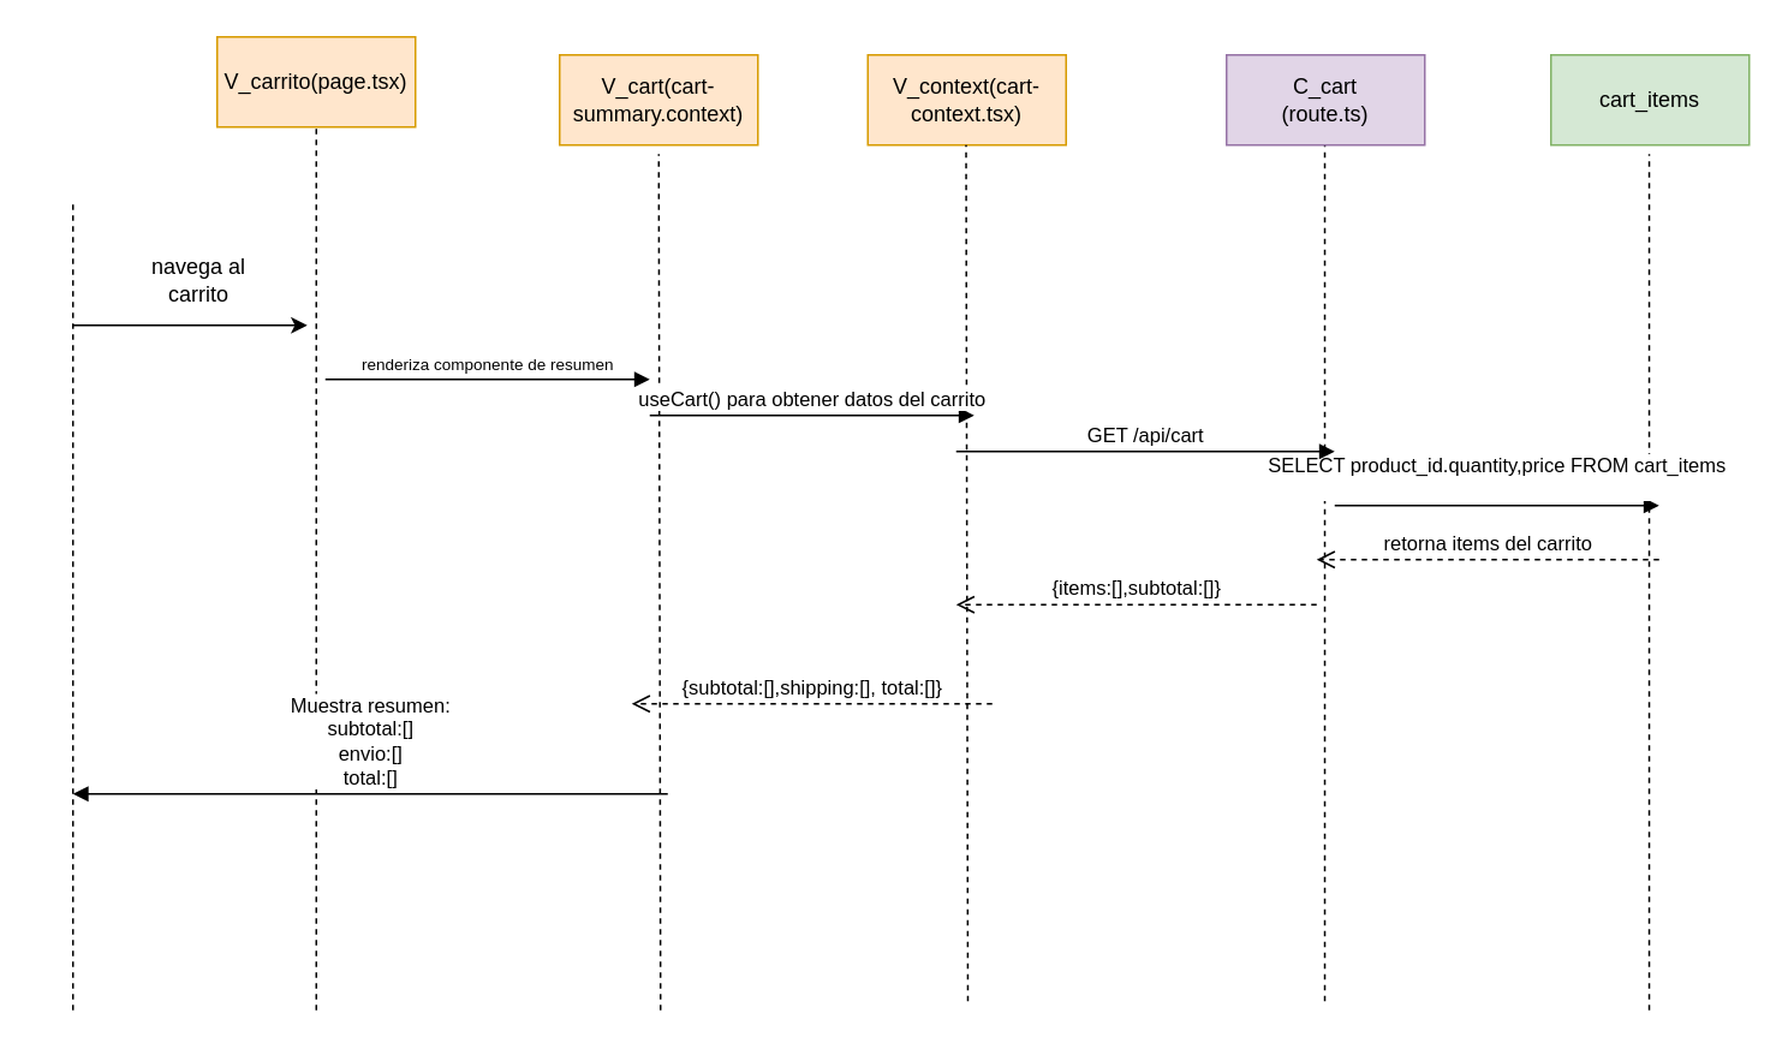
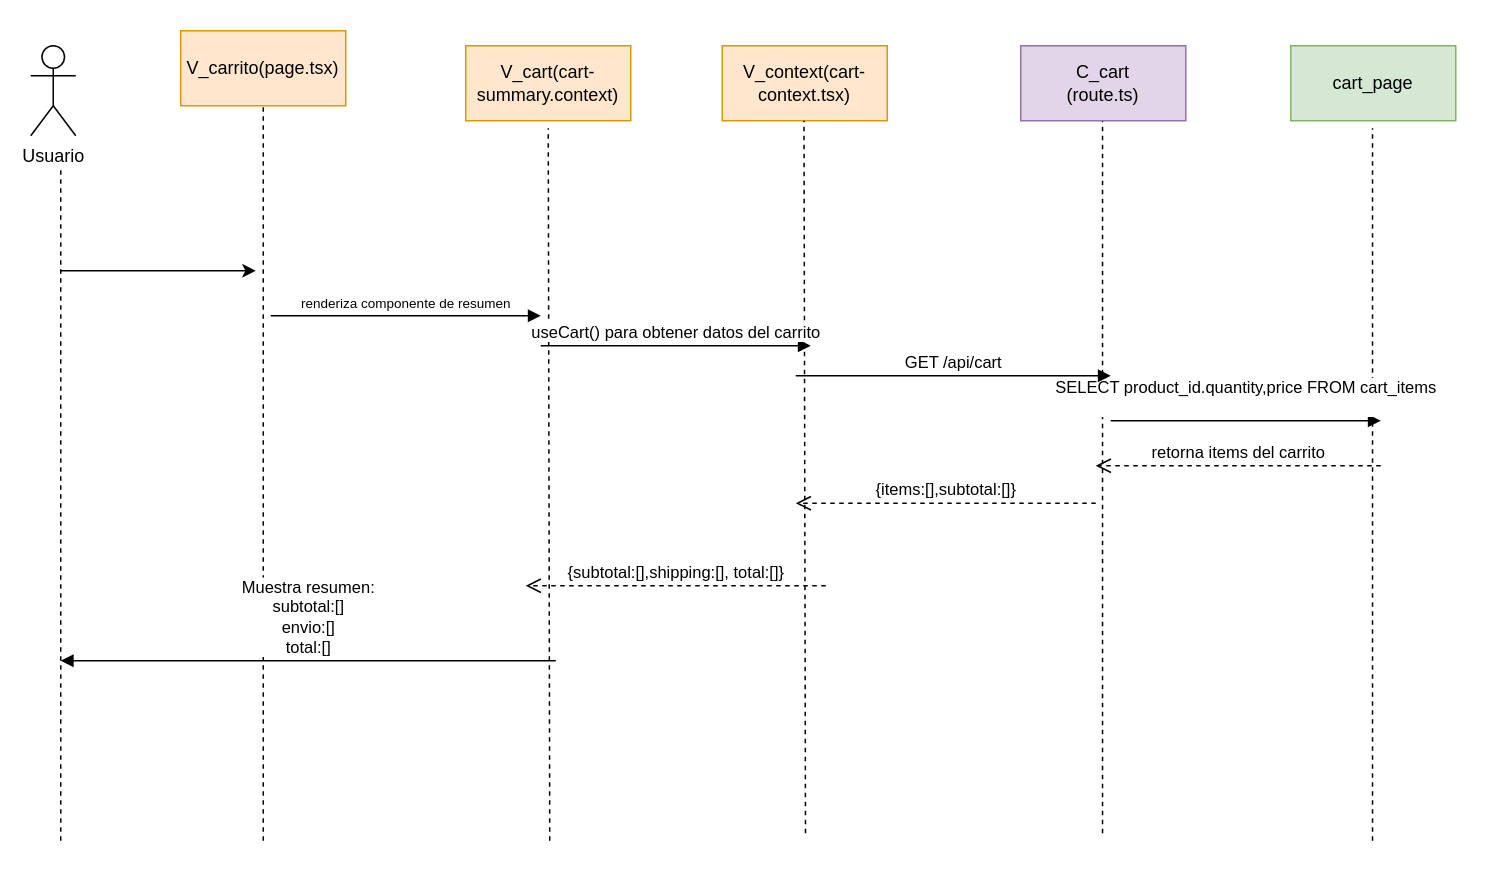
  <mxCell id="0" />
  <mxCell id="1" parent="0" />
+ <mxCell id="2" value="Usuario" style="shape=umlActor;verticalLabelPosition=bottom;verticalAlign=top;html=1;labelPosition=center;align=center;" vertex="1" parent="1"><mxGeometry x="20" y="30" width="30" height="60" as="geometry" /></mxCell>
  <mxCell id="3" value="V_carrito(page.tsx)" style="html=1;whiteSpace=wrap;fillColor=#ffe6cc;strokeColor=#d79b00;" vertex="1" parent="1"><mxGeometry x="120" y="20" width="110" height="50" as="geometry" /></mxCell>
  <mxCell id="4" value="" style="endArrow=none;dashed=1;html=1;rounded=0;" edge="1" parent="1"><mxGeometry width="50" height="50" relative="1" as="geometry"><mxPoint x="40" y="560" as="sourcePoint" /><mxPoint x="40" y="110" as="targetPoint" /></mxGeometry></mxCell>
  <mxCell id="5" value="" style="endArrow=none;dashed=1;html=1;rounded=0;entryX=0.5;entryY=1;entryDx=0;entryDy=0;" edge="1" parent="1" target="3"><mxGeometry width="50" height="50" relative="1" as="geometry"><mxPoint x="175" y="560" as="sourcePoint" /><mxPoint x="220" y="170" as="targetPoint" /></mxGeometry></mxCell>
  <mxCell id="6" value="" style="endArrow=classic;html=1;rounded=0;" edge="1" parent="1"><mxGeometry width="50" height="50" relative="1" as="geometry"><mxPoint x="40" y="180" as="sourcePoint" /><mxPoint x="170" y="180" as="targetPoint" /></mxGeometry></mxCell>
- <mxCell id="7" value="navega al carrito" style="text;html=1;align=center;verticalAlign=middle;whiteSpace=wrap;rounded=0;" vertex="1" parent="1"><mxGeometry x="70" y="140" width="80" height="30" as="geometry" /></mxCell>
  <mxCell id="8" value="" style="endArrow=none;dashed=1;html=1;rounded=0;entryX=0.5;entryY=1;entryDx=0;entryDy=0;" edge="1" parent="1"><mxGeometry width="50" height="50" relative="1" as="geometry"><mxPoint x="366" y="560" as="sourcePoint" /><mxPoint x="365" y="85" as="targetPoint" /></mxGeometry></mxCell>
  <mxCell id="9" value="" style="endArrow=none;dashed=1;html=1;rounded=0;entryX=0.5;entryY=1;entryDx=0;entryDy=0;" edge="1" parent="1"><mxGeometry width="50" height="50" relative="1" as="geometry"><mxPoint x="734.52" y="555" as="sourcePoint" /><mxPoint x="734.52" y="80" as="targetPoint" /></mxGeometry></mxCell>
  <mxCell id="10" value="&lt;font style=&quot;font-size: 9px;&quot;&gt;renderiza componente de resumen&lt;/font&gt;" style="html=1;verticalAlign=bottom;endArrow=block;curved=0;rounded=0;" edge="1" parent="1"><mxGeometry width="80" relative="1" as="geometry"><mxPoint x="180" y="210" as="sourcePoint" /><mxPoint x="360" y="210" as="targetPoint" /><mxPoint as="offset" /></mxGeometry></mxCell>
  <mxCell id="11" value="" style="endArrow=none;dashed=1;html=1;rounded=0;entryX=0.5;entryY=1;entryDx=0;entryDy=0;" edge="1" parent="1"><mxGeometry width="50" height="50" relative="1" as="geometry"><mxPoint x="914.52" y="560" as="sourcePoint" /><mxPoint x="914.52" y="85" as="targetPoint" /></mxGeometry></mxCell>
- <mxCell id="12" value="cart_items" style="html=1;whiteSpace=wrap;fillColor=#d5e8d4;strokeColor=#82b366;" vertex="1" parent="1"><mxGeometry x="860" y="30" width="110" height="50" as="geometry" /></mxCell>
+ <mxCell id="12" value="cart_page" style="html=1;whiteSpace=wrap;fillColor=#d5e8d4;strokeColor=#82b366;" vertex="1" parent="1"><mxGeometry x="860" y="30" width="110" height="50" as="geometry" /></mxCell>
  <mxCell id="13" value="retorna items del carrito" style="html=1;verticalAlign=bottom;endArrow=open;dashed=1;endSize=8;curved=0;rounded=0;" edge="1" parent="1"><mxGeometry relative="1" as="geometry"><mxPoint x="920" y="310" as="sourcePoint" /><mxPoint x="730" y="310" as="targetPoint" /></mxGeometry></mxCell>
  <mxCell id="14" value="C_cart&lt;br&gt;(route.ts)" style="html=1;whiteSpace=wrap;fillColor=#e1d5e7;strokeColor=#9673a6;" vertex="1" parent="1"><mxGeometry x="680" y="30" width="110" height="50" as="geometry" /></mxCell>
  <mxCell id="15" value="V_cart(cart-summary.context)" style="html=1;whiteSpace=wrap;fillColor=#ffe6cc;strokeColor=#d79b00;" vertex="1" parent="1"><mxGeometry x="310" y="30" width="110" height="50" as="geometry" /></mxCell>
  <mxCell id="16" value="SELECT product_id.quantity,price FROM cart_items&lt;div&gt;&lt;br&gt;&lt;/div&gt;" style="html=1;verticalAlign=bottom;endArrow=block;curved=0;rounded=0;" edge="1" parent="1"><mxGeometry width="80" relative="1" as="geometry"><mxPoint x="740" y="280" as="sourcePoint" /><mxPoint x="920" y="280" as="targetPoint" /><mxPoint as="offset" /></mxGeometry></mxCell>
  <mxCell id="17" value="{items:[],subtotal:[]}" style="html=1;verticalAlign=bottom;endArrow=open;dashed=1;endSize=8;curved=0;rounded=0;" edge="1" parent="1"><mxGeometry relative="1" as="geometry"><mxPoint x="730" y="335" as="sourcePoint" /><mxPoint x="530" y="335" as="targetPoint" /></mxGeometry></mxCell>
  <mxCell id="18" value="Muestra resumen:&lt;div&gt;subtotal:[]&lt;/div&gt;&lt;div&gt;envio:[]&lt;/div&gt;&lt;div&gt;total:[]&lt;/div&gt;" style="html=1;verticalAlign=bottom;endArrow=block;curved=0;rounded=0;" edge="1" parent="1"><mxGeometry width="80" relative="1" as="geometry"><mxPoint x="370" y="440" as="sourcePoint" /><mxPoint x="40" y="440" as="targetPoint" /><mxPoint as="offset" /></mxGeometry></mxCell>
  <mxCell id="19" value="V_context(cart-context.tsx)" style="html=1;whiteSpace=wrap;fillColor=#ffe6cc;strokeColor=#d79b00;" vertex="1" parent="1"><mxGeometry x="481" y="30" width="110" height="50" as="geometry" /></mxCell>
  <mxCell id="20" value="" style="endArrow=none;dashed=1;html=1;rounded=0;entryX=0.5;entryY=1;entryDx=0;entryDy=0;" edge="1" parent="1"><mxGeometry width="50" height="50" relative="1" as="geometry"><mxPoint x="536.5" y="555" as="sourcePoint" /><mxPoint x="535.5" y="80" as="targetPoint" /></mxGeometry></mxCell>
  <mxCell id="21" value="useCart() para obtener datos del carrito" style="html=1;verticalAlign=bottom;endArrow=block;curved=0;rounded=0;" edge="1" parent="1"><mxGeometry width="80" relative="1" as="geometry"><mxPoint x="360" y="230" as="sourcePoint" /><mxPoint x="540" y="230" as="targetPoint" /><mxPoint as="offset" /></mxGeometry></mxCell>
  <mxCell id="22" value="GET /api/cart" style="html=1;verticalAlign=bottom;endArrow=block;curved=0;rounded=0;" edge="1" parent="1"><mxGeometry width="80" relative="1" as="geometry"><mxPoint x="530" y="250" as="sourcePoint" /><mxPoint x="740" y="250" as="targetPoint" /><mxPoint as="offset" /></mxGeometry></mxCell>
  <mxCell id="23" value="{subtotal:[],shipping:[], total:[]}" style="html=1;verticalAlign=bottom;endArrow=open;dashed=1;endSize=8;curved=0;rounded=0;" edge="1" parent="1"><mxGeometry relative="1" as="geometry"><mxPoint x="550" y="390" as="sourcePoint" /><mxPoint x="350" y="390" as="targetPoint" /></mxGeometry></mxCell>
